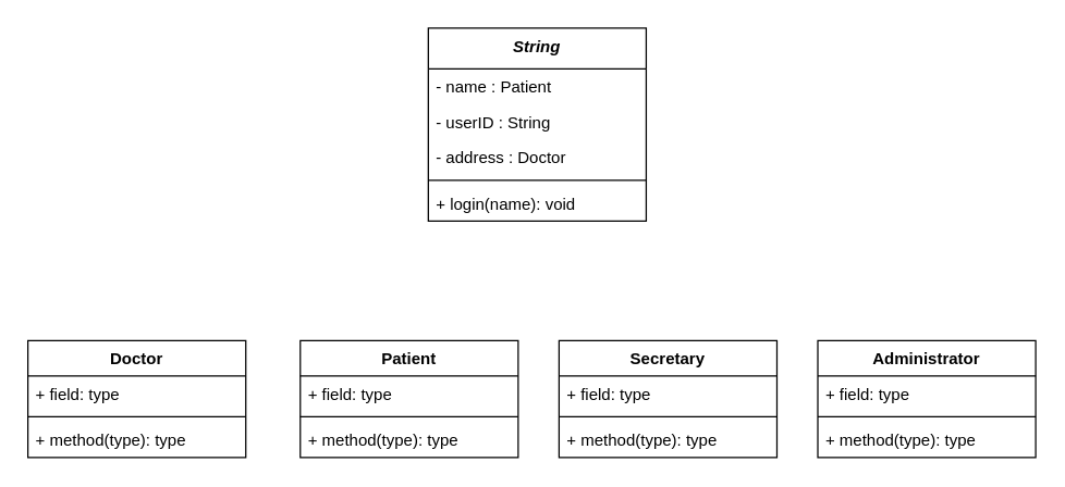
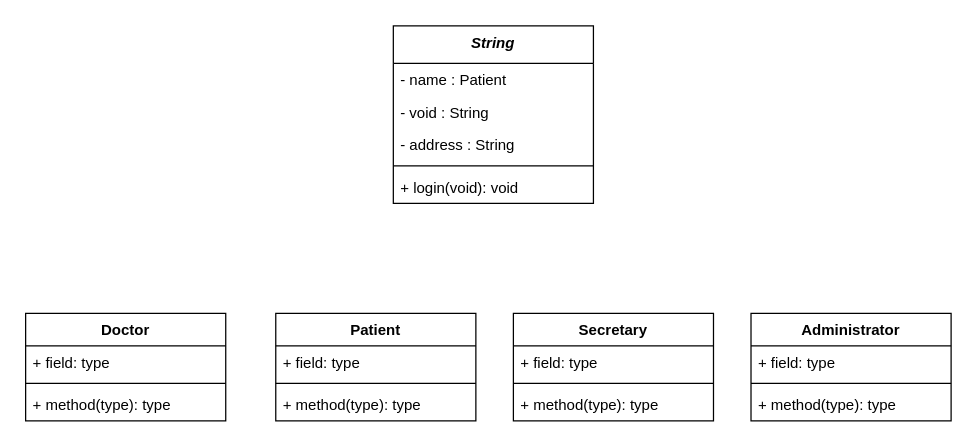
  <mxCell id="0" />
  <mxCell id="1" parent="0" />
  <mxCell id="2" value="Doctor" style="swimlane;fontStyle=1;align=center;verticalAlign=top;childLayout=stackLayout;horizontal=1;startSize=26;horizontalStack=0;resizeParent=1;resizeParentMax=0;resizeLast=0;collapsible=1;marginBottom=0;" vertex="1" parent="1"><mxGeometry x="20" y="250" width="160" height="86" as="geometry" /></mxCell>
  <mxCell id="3" value="+ field: type" style="text;strokeColor=none;fillColor=none;align=left;verticalAlign=top;spacingLeft=4;spacingRight=4;overflow=hidden;rotatable=0;points=[[0,0.5],[1,0.5]];portConstraint=eastwest;" vertex="1" parent="2"><mxGeometry y="26" width="160" height="26" as="geometry" /></mxCell>
  <mxCell id="4" value="" style="line;strokeWidth=1;fillColor=none;align=left;verticalAlign=middle;spacingTop=-1;spacingLeft=3;spacingRight=3;rotatable=0;labelPosition=right;points=[];portConstraint=eastwest;" vertex="1" parent="2"><mxGeometry y="52" width="160" height="8" as="geometry" /></mxCell>
  <mxCell id="5" value="+ method(type): type" style="text;strokeColor=none;fillColor=none;align=left;verticalAlign=top;spacingLeft=4;spacingRight=4;overflow=hidden;rotatable=0;points=[[0,0.5],[1,0.5]];portConstraint=eastwest;" vertex="1" parent="2"><mxGeometry y="60" width="160" height="26" as="geometry" /></mxCell>
  <mxCell id="6" value="Patient" style="swimlane;fontStyle=1;align=center;verticalAlign=top;childLayout=stackLayout;horizontal=1;startSize=26;horizontalStack=0;resizeParent=1;resizeParentMax=0;resizeLast=0;collapsible=1;marginBottom=0;" vertex="1" parent="1"><mxGeometry x="220" y="250" width="160" height="86" as="geometry" /></mxCell>
  <mxCell id="7" value="+ field: type" style="text;strokeColor=none;fillColor=none;align=left;verticalAlign=top;spacingLeft=4;spacingRight=4;overflow=hidden;rotatable=0;points=[[0,0.5],[1,0.5]];portConstraint=eastwest;" vertex="1" parent="6"><mxGeometry y="26" width="160" height="26" as="geometry" /></mxCell>
  <mxCell id="8" value="" style="line;strokeWidth=1;fillColor=none;align=left;verticalAlign=middle;spacingTop=-1;spacingLeft=3;spacingRight=3;rotatable=0;labelPosition=right;points=[];portConstraint=eastwest;" vertex="1" parent="6"><mxGeometry y="52" width="160" height="8" as="geometry" /></mxCell>
  <mxCell id="9" value="+ method(type): type" style="text;strokeColor=none;fillColor=none;align=left;verticalAlign=top;spacingLeft=4;spacingRight=4;overflow=hidden;rotatable=0;points=[[0,0.5],[1,0.5]];portConstraint=eastwest;" vertex="1" parent="6"><mxGeometry y="60" width="160" height="26" as="geometry" /></mxCell>
  <mxCell id="10" value="Secretary" style="swimlane;fontStyle=1;align=center;verticalAlign=top;childLayout=stackLayout;horizontal=1;startSize=26;horizontalStack=0;resizeParent=1;resizeParentMax=0;resizeLast=0;collapsible=1;marginBottom=0;" vertex="1" parent="1"><mxGeometry x="410" y="250" width="160" height="86" as="geometry" /></mxCell>
  <mxCell id="11" value="+ field: type" style="text;strokeColor=none;fillColor=none;align=left;verticalAlign=top;spacingLeft=4;spacingRight=4;overflow=hidden;rotatable=0;points=[[0,0.5],[1,0.5]];portConstraint=eastwest;" vertex="1" parent="10"><mxGeometry y="26" width="160" height="26" as="geometry" /></mxCell>
  <mxCell id="12" value="" style="line;strokeWidth=1;fillColor=none;align=left;verticalAlign=middle;spacingTop=-1;spacingLeft=3;spacingRight=3;rotatable=0;labelPosition=right;points=[];portConstraint=eastwest;" vertex="1" parent="10"><mxGeometry y="52" width="160" height="8" as="geometry" /></mxCell>
  <mxCell id="13" value="+ method(type): type" style="text;strokeColor=none;fillColor=none;align=left;verticalAlign=top;spacingLeft=4;spacingRight=4;overflow=hidden;rotatable=0;points=[[0,0.5],[1,0.5]];portConstraint=eastwest;" vertex="1" parent="10"><mxGeometry y="60" width="160" height="26" as="geometry" /></mxCell>
  <mxCell id="14" value="Administrator" style="swimlane;fontStyle=1;align=center;verticalAlign=top;childLayout=stackLayout;horizontal=1;startSize=26;horizontalStack=0;resizeParent=1;resizeParentMax=0;resizeLast=0;collapsible=1;marginBottom=0;" vertex="1" parent="1"><mxGeometry x="600" y="250" width="160" height="86" as="geometry" /></mxCell>
  <mxCell id="15" value="+ field: type" style="text;strokeColor=none;fillColor=none;align=left;verticalAlign=top;spacingLeft=4;spacingRight=4;overflow=hidden;rotatable=0;points=[[0,0.5],[1,0.5]];portConstraint=eastwest;" vertex="1" parent="14"><mxGeometry y="26" width="160" height="26" as="geometry" /></mxCell>
  <mxCell id="16" value="" style="line;strokeWidth=1;fillColor=none;align=left;verticalAlign=middle;spacingTop=-1;spacingLeft=3;spacingRight=3;rotatable=0;labelPosition=right;points=[];portConstraint=eastwest;" vertex="1" parent="14"><mxGeometry y="52" width="160" height="8" as="geometry" /></mxCell>
  <mxCell id="17" value="+ method(type): type" style="text;strokeColor=none;fillColor=none;align=left;verticalAlign=top;spacingLeft=4;spacingRight=4;overflow=hidden;rotatable=0;points=[[0,0.5],[1,0.5]];portConstraint=eastwest;" vertex="1" parent="14"><mxGeometry y="60" width="160" height="26" as="geometry" /></mxCell>
  <mxCell id="18" value="String" style="swimlane;fontStyle=3;align=center;verticalAlign=top;childLayout=stackLayout;horizontal=1;startSize=30;horizontalStack=0;resizeParent=1;resizeParentMax=0;resizeLast=0;collapsible=1;marginBottom=0;" parent="1" vertex="1"><mxGeometry x="314" y="20" width="160" height="142" as="geometry"><mxRectangle x="320" y="40" width="50" height="40" as="alternateBounds" /></mxGeometry></mxCell>
  <mxCell id="19" value="- name : Patient" style="text;strokeColor=none;fillColor=none;align=left;verticalAlign=top;spacingLeft=4;spacingRight=4;overflow=hidden;rotatable=0;points=[[0,0.5],[1,0.5]];portConstraint=eastwest;" parent="18" vertex="1"><mxGeometry y="30" width="160" height="26" as="geometry" /></mxCell>
- <mxCell id="20" value="- userID : String" style="text;strokeColor=none;fillColor=none;align=left;verticalAlign=top;spacingLeft=4;spacingRight=4;overflow=hidden;rotatable=0;points=[[0,0.5],[1,0.5]];portConstraint=eastwest;" vertex="1" parent="18"><mxGeometry y="56" width="160" height="26" as="geometry" /></mxCell>
- <mxCell id="21" value="- address : Doctor" style="text;strokeColor=none;fillColor=none;align=left;verticalAlign=top;spacingLeft=4;spacingRight=4;overflow=hidden;rotatable=0;points=[[0,0.5],[1,0.5]];portConstraint=eastwest;" vertex="1" parent="18"><mxGeometry y="82" width="160" height="26" as="geometry" /></mxCell>
+ <mxCell id="20" value="- void : String" style="text;strokeColor=none;fillColor=none;align=left;verticalAlign=top;spacingLeft=4;spacingRight=4;overflow=hidden;rotatable=0;points=[[0,0.5],[1,0.5]];portConstraint=eastwest;" vertex="1" parent="18"><mxGeometry y="56" width="160" height="26" as="geometry" /></mxCell>
+ <mxCell id="21" value="- address : String" style="text;strokeColor=none;fillColor=none;align=left;verticalAlign=top;spacingLeft=4;spacingRight=4;overflow=hidden;rotatable=0;points=[[0,0.5],[1,0.5]];portConstraint=eastwest;" vertex="1" parent="18"><mxGeometry y="82" width="160" height="26" as="geometry" /></mxCell>
  <mxCell id="22" value="" style="line;strokeWidth=1;fillColor=none;align=left;verticalAlign=middle;spacingTop=-1;spacingLeft=3;spacingRight=3;rotatable=0;labelPosition=right;points=[];portConstraint=eastwest;" parent="18" vertex="1"><mxGeometry y="108" width="160" height="8" as="geometry" /></mxCell>
- <mxCell id="23" value="+ login(name): void" style="text;strokeColor=none;fillColor=none;align=left;verticalAlign=top;spacingLeft=4;spacingRight=4;overflow=hidden;rotatable=0;points=[[0,0.5],[1,0.5]];portConstraint=eastwest;" parent="18" vertex="1"><mxGeometry y="116" width="160" height="26" as="geometry" /></mxCell>
+ <mxCell id="23" value="+ login(void): void" style="text;strokeColor=none;fillColor=none;align=left;verticalAlign=top;spacingLeft=4;spacingRight=4;overflow=hidden;rotatable=0;points=[[0,0.5],[1,0.5]];portConstraint=eastwest;" parent="18" vertex="1"><mxGeometry y="116" width="160" height="26" as="geometry" /></mxCell>
